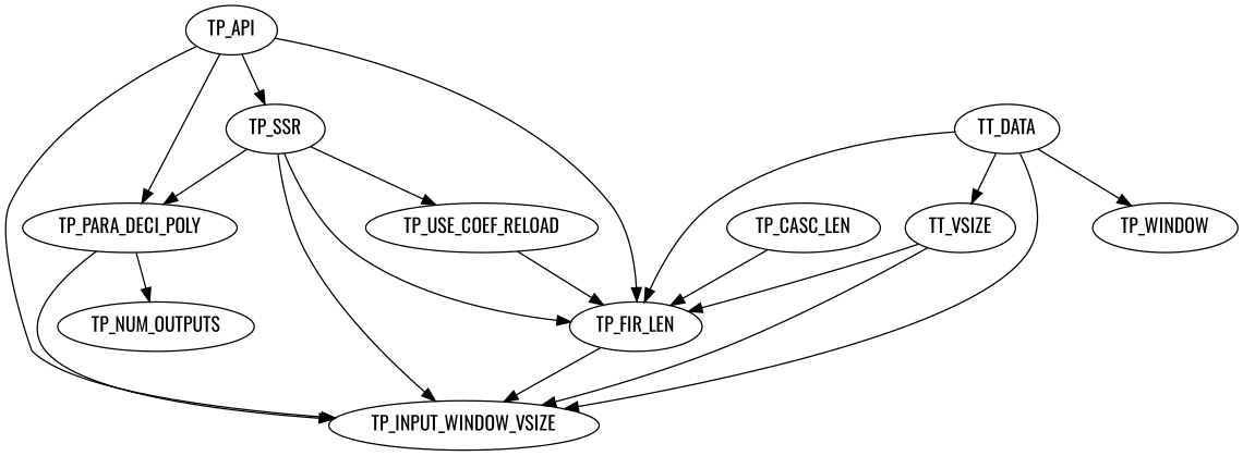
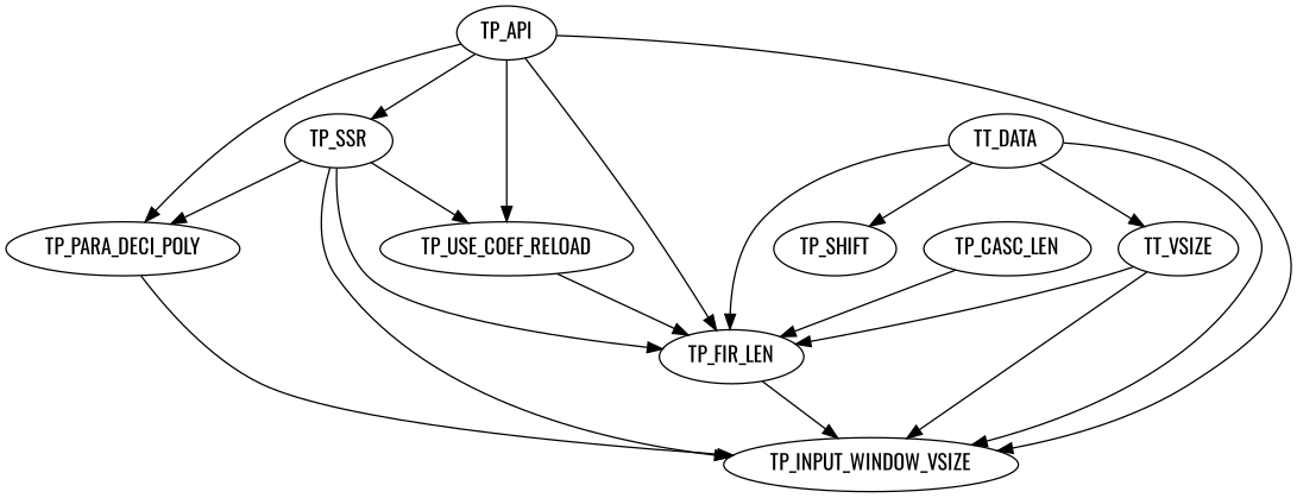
  digraph {
    fontname=Oswald
    node [fontname=Oswald]
    edge [fontname=Oswald]
    TP_API
    TP_PARA_DECI_POLY
    TP_SSR
    TP_FIR_LEN
    TP_USE_COEF_RELOAD
    TP_INPUT_WINDOW_VSIZE
-   TP_NUM_OUTPUTS
    TT_DATA
    n9 [label=TT_VSIZE]
-   TP_SHIFT [label=TP_WINDOW]
+   TP_SHIFT
    TP_CASC_LEN
    TP_API -> TP_PARA_DECI_POLY
    TP_API -> TP_SSR
    TP_API -> TP_FIR_LEN
+   TP_API -> TP_USE_COEF_RELOAD
    TP_API -> TP_INPUT_WINDOW_VSIZE
    TP_PARA_DECI_POLY -> TP_INPUT_WINDOW_VSIZE
-   TP_PARA_DECI_POLY -> TP_NUM_OUTPUTS
    TP_SSR -> TP_PARA_DECI_POLY
    TP_SSR -> TP_FIR_LEN
    TP_SSR -> TP_USE_COEF_RELOAD
    TP_SSR -> TP_INPUT_WINDOW_VSIZE
    TP_FIR_LEN -> TP_INPUT_WINDOW_VSIZE
    TP_USE_COEF_RELOAD -> TP_FIR_LEN
    TT_DATA -> TP_FIR_LEN
    TT_DATA -> TP_INPUT_WINDOW_VSIZE
    TT_DATA -> n9
    TT_DATA -> TP_SHIFT
    n9 -> TP_FIR_LEN
    n9 -> TP_INPUT_WINDOW_VSIZE
    TP_CASC_LEN -> TP_FIR_LEN
  }
